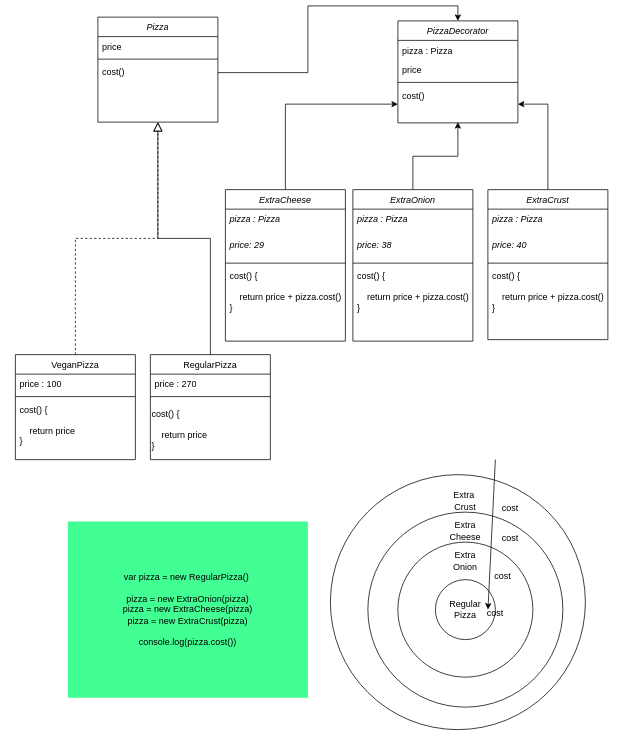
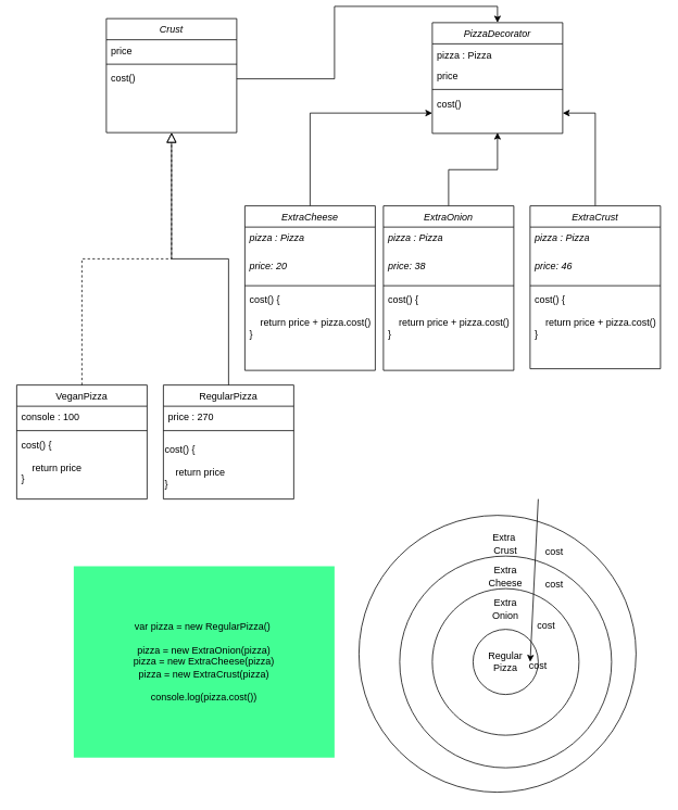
  <mxCell id="0" />
  <mxCell id="1" parent="0" />
- <mxCell id="2" value="Pizza" style="swimlane;fontStyle=2;align=center;verticalAlign=top;childLayout=stackLayout;horizontal=1;startSize=26;horizontalStack=0;resizeParent=1;resizeLast=0;collapsible=1;marginBottom=0;rounded=0;shadow=0;strokeWidth=1;" vertex="1" parent="1"><mxGeometry x="130" y="20" width="160" height="140" as="geometry"><mxRectangle x="140" y="40" width="160" height="26" as="alternateBounds" /></mxGeometry></mxCell>
+ <mxCell id="2" value="Crust" style="swimlane;fontStyle=2;align=center;verticalAlign=top;childLayout=stackLayout;horizontal=1;startSize=26;horizontalStack=0;resizeParent=1;resizeLast=0;collapsible=1;marginBottom=0;rounded=0;shadow=0;strokeWidth=1;" vertex="1" parent="1"><mxGeometry x="130" y="20" width="160" height="140" as="geometry"><mxRectangle x="140" y="40" width="160" height="26" as="alternateBounds" /></mxGeometry></mxCell>
  <mxCell id="3" value="price" style="text;align=left;verticalAlign=top;spacingLeft=4;spacingRight=4;overflow=hidden;rotatable=0;points=[[0,0.5],[1,0.5]];portConstraint=eastwest;" vertex="1" parent="2"><mxGeometry y="26" width="160" height="26" as="geometry" /></mxCell>
  <mxCell id="4" value="" style="line;html=1;strokeWidth=1;align=left;verticalAlign=middle;spacingTop=-1;spacingLeft=3;spacingRight=3;rotatable=0;labelPosition=right;points=[];portConstraint=eastwest;" vertex="1" parent="2"><mxGeometry y="52" width="160" height="8" as="geometry" /></mxCell>
  <mxCell id="5" value="cost()" style="text;align=left;verticalAlign=top;spacingLeft=4;spacingRight=4;overflow=hidden;rotatable=0;points=[[0,0.5],[1,0.5]];portConstraint=eastwest;" vertex="1" parent="2"><mxGeometry y="60" width="160" height="28" as="geometry" /></mxCell>
  <mxCell id="6" value="VeganPizza" style="swimlane;fontStyle=0;align=center;verticalAlign=top;childLayout=stackLayout;horizontal=1;startSize=26;horizontalStack=0;resizeParent=1;resizeLast=0;collapsible=1;marginBottom=0;rounded=0;shadow=0;strokeWidth=1;" vertex="1" parent="1"><mxGeometry x="20" y="470" width="160" height="140" as="geometry"><mxRectangle x="130" y="380" width="160" height="26" as="alternateBounds" /></mxGeometry></mxCell>
- <mxCell id="7" value="price : 100" style="text;align=left;verticalAlign=top;spacingLeft=4;spacingRight=4;overflow=hidden;rotatable=0;points=[[0,0.5],[1,0.5]];portConstraint=eastwest;" vertex="1" parent="6"><mxGeometry y="26" width="160" height="26" as="geometry" /></mxCell>
+ <mxCell id="7" value="console : 100" style="text;align=left;verticalAlign=top;spacingLeft=4;spacingRight=4;overflow=hidden;rotatable=0;points=[[0,0.5],[1,0.5]];portConstraint=eastwest;" vertex="1" parent="6"><mxGeometry y="26" width="160" height="26" as="geometry" /></mxCell>
  <mxCell id="8" value="" style="line;html=1;strokeWidth=1;align=left;verticalAlign=middle;spacingTop=-1;spacingLeft=3;spacingRight=3;rotatable=0;labelPosition=right;points=[];portConstraint=eastwest;" vertex="1" parent="6"><mxGeometry y="52" width="160" height="8" as="geometry" /></mxCell>
  <mxCell id="9" value="cost() {&#10;&#10;    return price &#10;}" style="text;align=left;verticalAlign=top;spacingLeft=4;spacingRight=4;overflow=hidden;rotatable=0;points=[[0,0.5],[1,0.5]];portConstraint=eastwest;fontStyle=0" vertex="1" parent="6"><mxGeometry y="60" width="160" height="80" as="geometry" /></mxCell>
  <mxCell id="10" value="" style="endArrow=block;endSize=10;endFill=0;shadow=0;strokeWidth=1;rounded=0;edgeStyle=elbowEdgeStyle;elbow=vertical;dashed=1;" edge="1" parent="1" source="6" target="2"><mxGeometry width="160" relative="1" as="geometry"><mxPoint x="110" y="103" as="sourcePoint" /><mxPoint x="110" y="103" as="targetPoint" /></mxGeometry></mxCell>
  <mxCell id="11" value="RegularPizza" style="swimlane;fontStyle=0;align=center;verticalAlign=top;childLayout=stackLayout;horizontal=1;startSize=26;horizontalStack=0;resizeParent=1;resizeLast=0;collapsible=1;marginBottom=0;rounded=0;shadow=0;strokeWidth=1;" vertex="1" parent="1"><mxGeometry x="200" y="470" width="160" height="140" as="geometry"><mxRectangle x="340" y="380" width="170" height="26" as="alternateBounds" /></mxGeometry></mxCell>
  <mxCell id="12" value="price : 270" style="text;align=left;verticalAlign=top;spacingLeft=4;spacingRight=4;overflow=hidden;rotatable=0;points=[[0,0.5],[1,0.5]];portConstraint=eastwest;" vertex="1" parent="11"><mxGeometry y="26" width="160" height="26" as="geometry" /></mxCell>
  <mxCell id="13" value="" style="line;html=1;strokeWidth=1;align=left;verticalAlign=middle;spacingTop=-1;spacingLeft=3;spacingRight=3;rotatable=0;labelPosition=right;points=[];portConstraint=eastwest;" vertex="1" parent="11"><mxGeometry y="52" width="160" height="8" as="geometry" /></mxCell>
  <mxCell id="14" value="&lt;span&gt;cost() {&lt;/span&gt;&lt;br style=&quot;padding: 0px ; margin: 0px&quot;&gt;&lt;br style=&quot;padding: 0px ; margin: 0px&quot;&gt;&lt;span&gt;&amp;nbsp;&amp;nbsp;&amp;nbsp;&amp;nbsp;return price&amp;nbsp;&lt;/span&gt;&lt;br style=&quot;padding: 0px ; margin: 0px&quot;&gt;&lt;span&gt;}&lt;/span&gt;" style="text;html=1;strokeColor=none;fillColor=none;align=left;verticalAlign=middle;whiteSpace=wrap;rounded=0;" vertex="1" parent="11"><mxGeometry y="60" width="160" height="80" as="geometry" /></mxCell>
  <mxCell id="15" value="" style="endArrow=block;endSize=10;endFill=0;shadow=0;strokeWidth=1;rounded=0;edgeStyle=elbowEdgeStyle;elbow=vertical;" edge="1" parent="1" source="11" target="2"><mxGeometry width="160" relative="1" as="geometry"><mxPoint x="120" y="273" as="sourcePoint" /><mxPoint x="220" y="171" as="targetPoint" /></mxGeometry></mxCell>
  <mxCell id="16" value="PizzaDecorator" style="swimlane;fontStyle=2;align=center;verticalAlign=top;childLayout=stackLayout;horizontal=1;startSize=26;horizontalStack=0;resizeParent=1;resizeParentMax=0;resizeLast=0;collapsible=1;marginBottom=0;" vertex="1" parent="1"><mxGeometry x="530" y="25" width="160" height="136" as="geometry" /></mxCell>
  <mxCell id="17" value="pizza : Pizza " style="text;strokeColor=none;fillColor=none;align=left;verticalAlign=top;spacingLeft=4;spacingRight=4;overflow=hidden;rotatable=0;points=[[0,0.5],[1,0.5]];portConstraint=eastwest;" vertex="1" parent="16"><mxGeometry y="26" width="160" height="26" as="geometry" /></mxCell>
  <mxCell id="18" value="price" style="text;strokeColor=none;fillColor=none;align=left;verticalAlign=top;spacingLeft=4;spacingRight=4;overflow=hidden;rotatable=0;points=[[0,0.5],[1,0.5]];portConstraint=eastwest;" vertex="1" parent="16"><mxGeometry y="52" width="160" height="26" as="geometry" /></mxCell>
  <mxCell id="19" value="" style="line;strokeWidth=1;fillColor=none;align=left;verticalAlign=middle;spacingTop=-1;spacingLeft=3;spacingRight=3;rotatable=0;labelPosition=right;points=[];portConstraint=eastwest;" vertex="1" parent="16"><mxGeometry y="78" width="160" height="8" as="geometry" /></mxCell>
  <mxCell id="20" value="cost()" style="text;strokeColor=none;fillColor=none;align=left;verticalAlign=top;spacingLeft=4;spacingRight=4;overflow=hidden;rotatable=0;points=[[0,0.5],[1,0.5]];portConstraint=eastwest;" vertex="1" parent="16"><mxGeometry y="86" width="160" height="50" as="geometry" /></mxCell>
  <mxCell id="21" style="edgeStyle=orthogonalEdgeStyle;rounded=0;orthogonalLoop=1;jettySize=auto;html=1;" edge="1" parent="1" source="22" target="20"><mxGeometry relative="1" as="geometry" /></mxCell>
  <mxCell id="22" value="ExtraCheese" style="swimlane;fontStyle=2;align=center;verticalAlign=top;childLayout=stackLayout;horizontal=1;startSize=26;horizontalStack=0;resizeParent=1;resizeParentMax=0;resizeLast=0;collapsible=1;marginBottom=0;" vertex="1" parent="1"><mxGeometry x="300" y="250" width="160" height="202" as="geometry" /></mxCell>
  <mxCell id="23" value="pizza : Pizza" style="text;strokeColor=none;fillColor=none;align=left;verticalAlign=top;spacingLeft=4;spacingRight=4;overflow=hidden;rotatable=0;points=[[0,0.5],[1,0.5]];portConstraint=eastwest;fontStyle=2" vertex="1" parent="22"><mxGeometry y="26" width="160" height="34" as="geometry" /></mxCell>
- <mxCell id="24" value="price: 29" style="text;strokeColor=none;fillColor=none;align=left;verticalAlign=top;spacingLeft=4;spacingRight=4;overflow=hidden;rotatable=0;points=[[0,0.5],[1,0.5]];portConstraint=eastwest;fontStyle=2" vertex="1" parent="22"><mxGeometry y="60" width="160" height="34" as="geometry" /></mxCell>
+ <mxCell id="24" value="price: 20" style="text;strokeColor=none;fillColor=none;align=left;verticalAlign=top;spacingLeft=4;spacingRight=4;overflow=hidden;rotatable=0;points=[[0,0.5],[1,0.5]];portConstraint=eastwest;fontStyle=2" vertex="1" parent="22"><mxGeometry y="60" width="160" height="34" as="geometry" /></mxCell>
  <mxCell id="25" value="" style="line;strokeWidth=1;fillColor=none;align=left;verticalAlign=middle;spacingTop=-1;spacingLeft=3;spacingRight=3;rotatable=0;labelPosition=right;points=[];portConstraint=eastwest;" vertex="1" parent="22"><mxGeometry y="94" width="160" height="8" as="geometry" /></mxCell>
  <mxCell id="26" value="cost() {&#10;&#10;    return price + pizza.cost() &#10;}" style="text;strokeColor=none;fillColor=none;align=left;verticalAlign=top;spacingLeft=4;spacingRight=4;overflow=hidden;rotatable=0;points=[[0,0.5],[1,0.5]];portConstraint=eastwest;" vertex="1" parent="22"><mxGeometry y="102" width="160" height="100" as="geometry" /></mxCell>
  <mxCell id="27" style="edgeStyle=orthogonalEdgeStyle;rounded=0;orthogonalLoop=1;jettySize=auto;html=1;entryX=0.5;entryY=0.98;entryDx=0;entryDy=0;entryPerimeter=0;" edge="1" parent="1" source="28" target="20"><mxGeometry relative="1" as="geometry" /></mxCell>
  <mxCell id="28" value="ExtraOnion" style="swimlane;fontStyle=2;align=center;verticalAlign=top;childLayout=stackLayout;horizontal=1;startSize=26;horizontalStack=0;resizeParent=1;resizeParentMax=0;resizeLast=0;collapsible=1;marginBottom=0;" vertex="1" parent="1"><mxGeometry x="470" y="250" width="160" height="202" as="geometry" /></mxCell>
  <mxCell id="29" value="pizza : Pizza" style="text;strokeColor=none;fillColor=none;align=left;verticalAlign=top;spacingLeft=4;spacingRight=4;overflow=hidden;rotatable=0;points=[[0,0.5],[1,0.5]];portConstraint=eastwest;fontStyle=2" vertex="1" parent="28"><mxGeometry y="26" width="160" height="34" as="geometry" /></mxCell>
  <mxCell id="30" value="price: 38" style="text;strokeColor=none;fillColor=none;align=left;verticalAlign=top;spacingLeft=4;spacingRight=4;overflow=hidden;rotatable=0;points=[[0,0.5],[1,0.5]];portConstraint=eastwest;fontStyle=2" vertex="1" parent="28"><mxGeometry y="60" width="160" height="34" as="geometry" /></mxCell>
  <mxCell id="31" value="" style="line;strokeWidth=1;fillColor=none;align=left;verticalAlign=middle;spacingTop=-1;spacingLeft=3;spacingRight=3;rotatable=0;labelPosition=right;points=[];portConstraint=eastwest;" vertex="1" parent="28"><mxGeometry y="94" width="160" height="8" as="geometry" /></mxCell>
  <mxCell id="32" value="cost() {&#10;&#10;    return price + pizza.cost()&#10;}" style="text;strokeColor=none;fillColor=none;align=left;verticalAlign=top;spacingLeft=4;spacingRight=4;overflow=hidden;rotatable=0;points=[[0,0.5],[1,0.5]];portConstraint=eastwest;" vertex="1" parent="28"><mxGeometry y="102" width="160" height="100" as="geometry" /></mxCell>
  <mxCell id="33" style="edgeStyle=orthogonalEdgeStyle;rounded=0;orthogonalLoop=1;jettySize=auto;html=1;entryX=1;entryY=0.5;entryDx=0;entryDy=0;" edge="1" parent="1" source="34" target="20"><mxGeometry relative="1" as="geometry" /></mxCell>
  <mxCell id="34" value="ExtraCrust" style="swimlane;fontStyle=2;align=center;verticalAlign=top;childLayout=stackLayout;horizontal=1;startSize=26;horizontalStack=0;resizeParent=1;resizeParentMax=0;resizeLast=0;collapsible=1;marginBottom=0;" vertex="1" parent="1"><mxGeometry x="650" y="250" width="160" height="200" as="geometry" /></mxCell>
  <mxCell id="35" value="pizza : Pizza" style="text;strokeColor=none;fillColor=none;align=left;verticalAlign=top;spacingLeft=4;spacingRight=4;overflow=hidden;rotatable=0;points=[[0,0.5],[1,0.5]];portConstraint=eastwest;fontStyle=2" vertex="1" parent="34"><mxGeometry y="26" width="160" height="34" as="geometry" /></mxCell>
- <mxCell id="36" value="price: 40" style="text;strokeColor=none;fillColor=none;align=left;verticalAlign=top;spacingLeft=4;spacingRight=4;overflow=hidden;rotatable=0;points=[[0,0.5],[1,0.5]];portConstraint=eastwest;fontStyle=2" vertex="1" parent="34"><mxGeometry y="60" width="160" height="34" as="geometry" /></mxCell>
+ <mxCell id="36" value="price: 46" style="text;strokeColor=none;fillColor=none;align=left;verticalAlign=top;spacingLeft=4;spacingRight=4;overflow=hidden;rotatable=0;points=[[0,0.5],[1,0.5]];portConstraint=eastwest;fontStyle=2" vertex="1" parent="34"><mxGeometry y="60" width="160" height="34" as="geometry" /></mxCell>
  <mxCell id="37" value="" style="line;strokeWidth=1;fillColor=none;align=left;verticalAlign=middle;spacingTop=-1;spacingLeft=3;spacingRight=3;rotatable=0;labelPosition=right;points=[];portConstraint=eastwest;" vertex="1" parent="34"><mxGeometry y="94" width="160" height="8" as="geometry" /></mxCell>
  <mxCell id="38" value="cost() {&#10;&#10;    return price + pizza.cost()&#10;}" style="text;strokeColor=none;fillColor=none;align=left;verticalAlign=top;spacingLeft=4;spacingRight=4;overflow=hidden;rotatable=0;points=[[0,0.5],[1,0.5]];portConstraint=eastwest;" vertex="1" parent="34"><mxGeometry y="102" width="160" height="98" as="geometry" /></mxCell>
  <mxCell id="39" style="edgeStyle=orthogonalEdgeStyle;rounded=0;orthogonalLoop=1;jettySize=auto;html=1;entryX=0.5;entryY=0;entryDx=0;entryDy=0;" edge="1" parent="1" source="5" target="16"><mxGeometry relative="1" as="geometry" /></mxCell>
  <mxCell id="40" value="Regular&lt;br&gt;Pizza" style="ellipse;whiteSpace=wrap;html=1;aspect=fixed;fillColor=none;" vertex="1" parent="1"><mxGeometry x="580" y="770" width="80" height="80" as="geometry" /></mxCell>
  <mxCell id="41" value="" style="ellipse;whiteSpace=wrap;html=1;aspect=fixed;fillColor=none;" vertex="1" parent="1"><mxGeometry x="530" y="720" width="180" height="180" as="geometry" /></mxCell>
  <mxCell id="42" value="Extra&lt;br&gt;Onion" style="text;html=1;strokeColor=none;fillColor=none;align=center;verticalAlign=middle;whiteSpace=wrap;rounded=0;" vertex="1" parent="1"><mxGeometry x="590" y="730" width="60" height="30" as="geometry" /></mxCell>
  <mxCell id="43" value="" style="ellipse;whiteSpace=wrap;html=1;aspect=fixed;fillColor=none;" vertex="1" parent="1"><mxGeometry x="490" y="680" width="260" height="260" as="geometry" /></mxCell>
  <mxCell id="44" value="Extra&lt;br&gt;Cheese" style="text;html=1;strokeColor=none;fillColor=none;align=center;verticalAlign=middle;whiteSpace=wrap;rounded=0;" vertex="1" parent="1"><mxGeometry x="590" y="690" width="60" height="30" as="geometry" /></mxCell>
  <mxCell id="45" value="" style="ellipse;whiteSpace=wrap;html=1;aspect=fixed;fillColor=none;" vertex="1" parent="1"><mxGeometry x="440" y="630" width="340" height="340" as="geometry" /></mxCell>
  <mxCell id="46" value="Extra&amp;nbsp;&lt;br&gt;Crust" style="text;html=1;strokeColor=none;fillColor=none;align=center;verticalAlign=middle;whiteSpace=wrap;rounded=0;" vertex="1" parent="1"><mxGeometry x="590" y="650" width="60" height="30" as="geometry" /></mxCell>
  <mxCell id="47" value="" style="endArrow=classic;html=1;rounded=0;entryX=0.618;entryY=0.529;entryDx=0;entryDy=0;entryPerimeter=0;" edge="1" parent="1" target="45"><mxGeometry width="50" height="50" relative="1" as="geometry"><mxPoint x="660" y="610" as="sourcePoint" /><mxPoint x="490" y="650" as="targetPoint" /></mxGeometry></mxCell>
  <mxCell id="48" value="cost" style="text;html=1;strokeColor=none;fillColor=none;align=center;verticalAlign=middle;whiteSpace=wrap;rounded=0;" vertex="1" parent="1"><mxGeometry x="650" y="660" width="60" height="30" as="geometry" /></mxCell>
  <mxCell id="49" value="cost" style="text;html=1;strokeColor=none;fillColor=none;align=center;verticalAlign=middle;whiteSpace=wrap;rounded=0;" vertex="1" parent="1"><mxGeometry x="640" y="750" width="60" height="30" as="geometry" /></mxCell>
  <mxCell id="50" value="cost" style="text;html=1;strokeColor=none;fillColor=none;align=center;verticalAlign=middle;whiteSpace=wrap;rounded=0;" vertex="1" parent="1"><mxGeometry x="650" y="700" width="60" height="30" as="geometry" /></mxCell>
  <mxCell id="51" value="cost" style="text;html=1;strokeColor=none;fillColor=none;align=center;verticalAlign=middle;whiteSpace=wrap;rounded=0;" vertex="1" parent="1"><mxGeometry x="630" y="800" width="60" height="30" as="geometry" /></mxCell>
  <mxCell id="52" value="&lt;div&gt;&lt;span&gt;var pizza = new RegularPizza()&amp;nbsp;&lt;/span&gt;&lt;/div&gt;&lt;div&gt;&lt;br&gt;&lt;/div&gt;&lt;div&gt;&lt;span&gt;pizza = new ExtraOnion(pizza)&lt;/span&gt;&lt;/div&gt;&lt;div&gt;&lt;span&gt;pizza = new ExtraCheese(pizza)&lt;/span&gt;&lt;/div&gt;&lt;div&gt;&lt;span&gt;pizza = new ExtraCrust(pizza)&lt;/span&gt;&lt;/div&gt;&lt;div&gt;&lt;br&gt;&lt;/div&gt;&lt;div&gt;&lt;span&gt;console.log(pizza.cost())&lt;/span&gt;&lt;/div&gt;" style="text;html=1;strokeColor=none;fillColor=#42FF94;align=center;verticalAlign=middle;whiteSpace=wrap;rounded=0;" vertex="1" parent="1"><mxGeometry x="90" y="692.5" width="320" height="235" as="geometry" /></mxCell>
